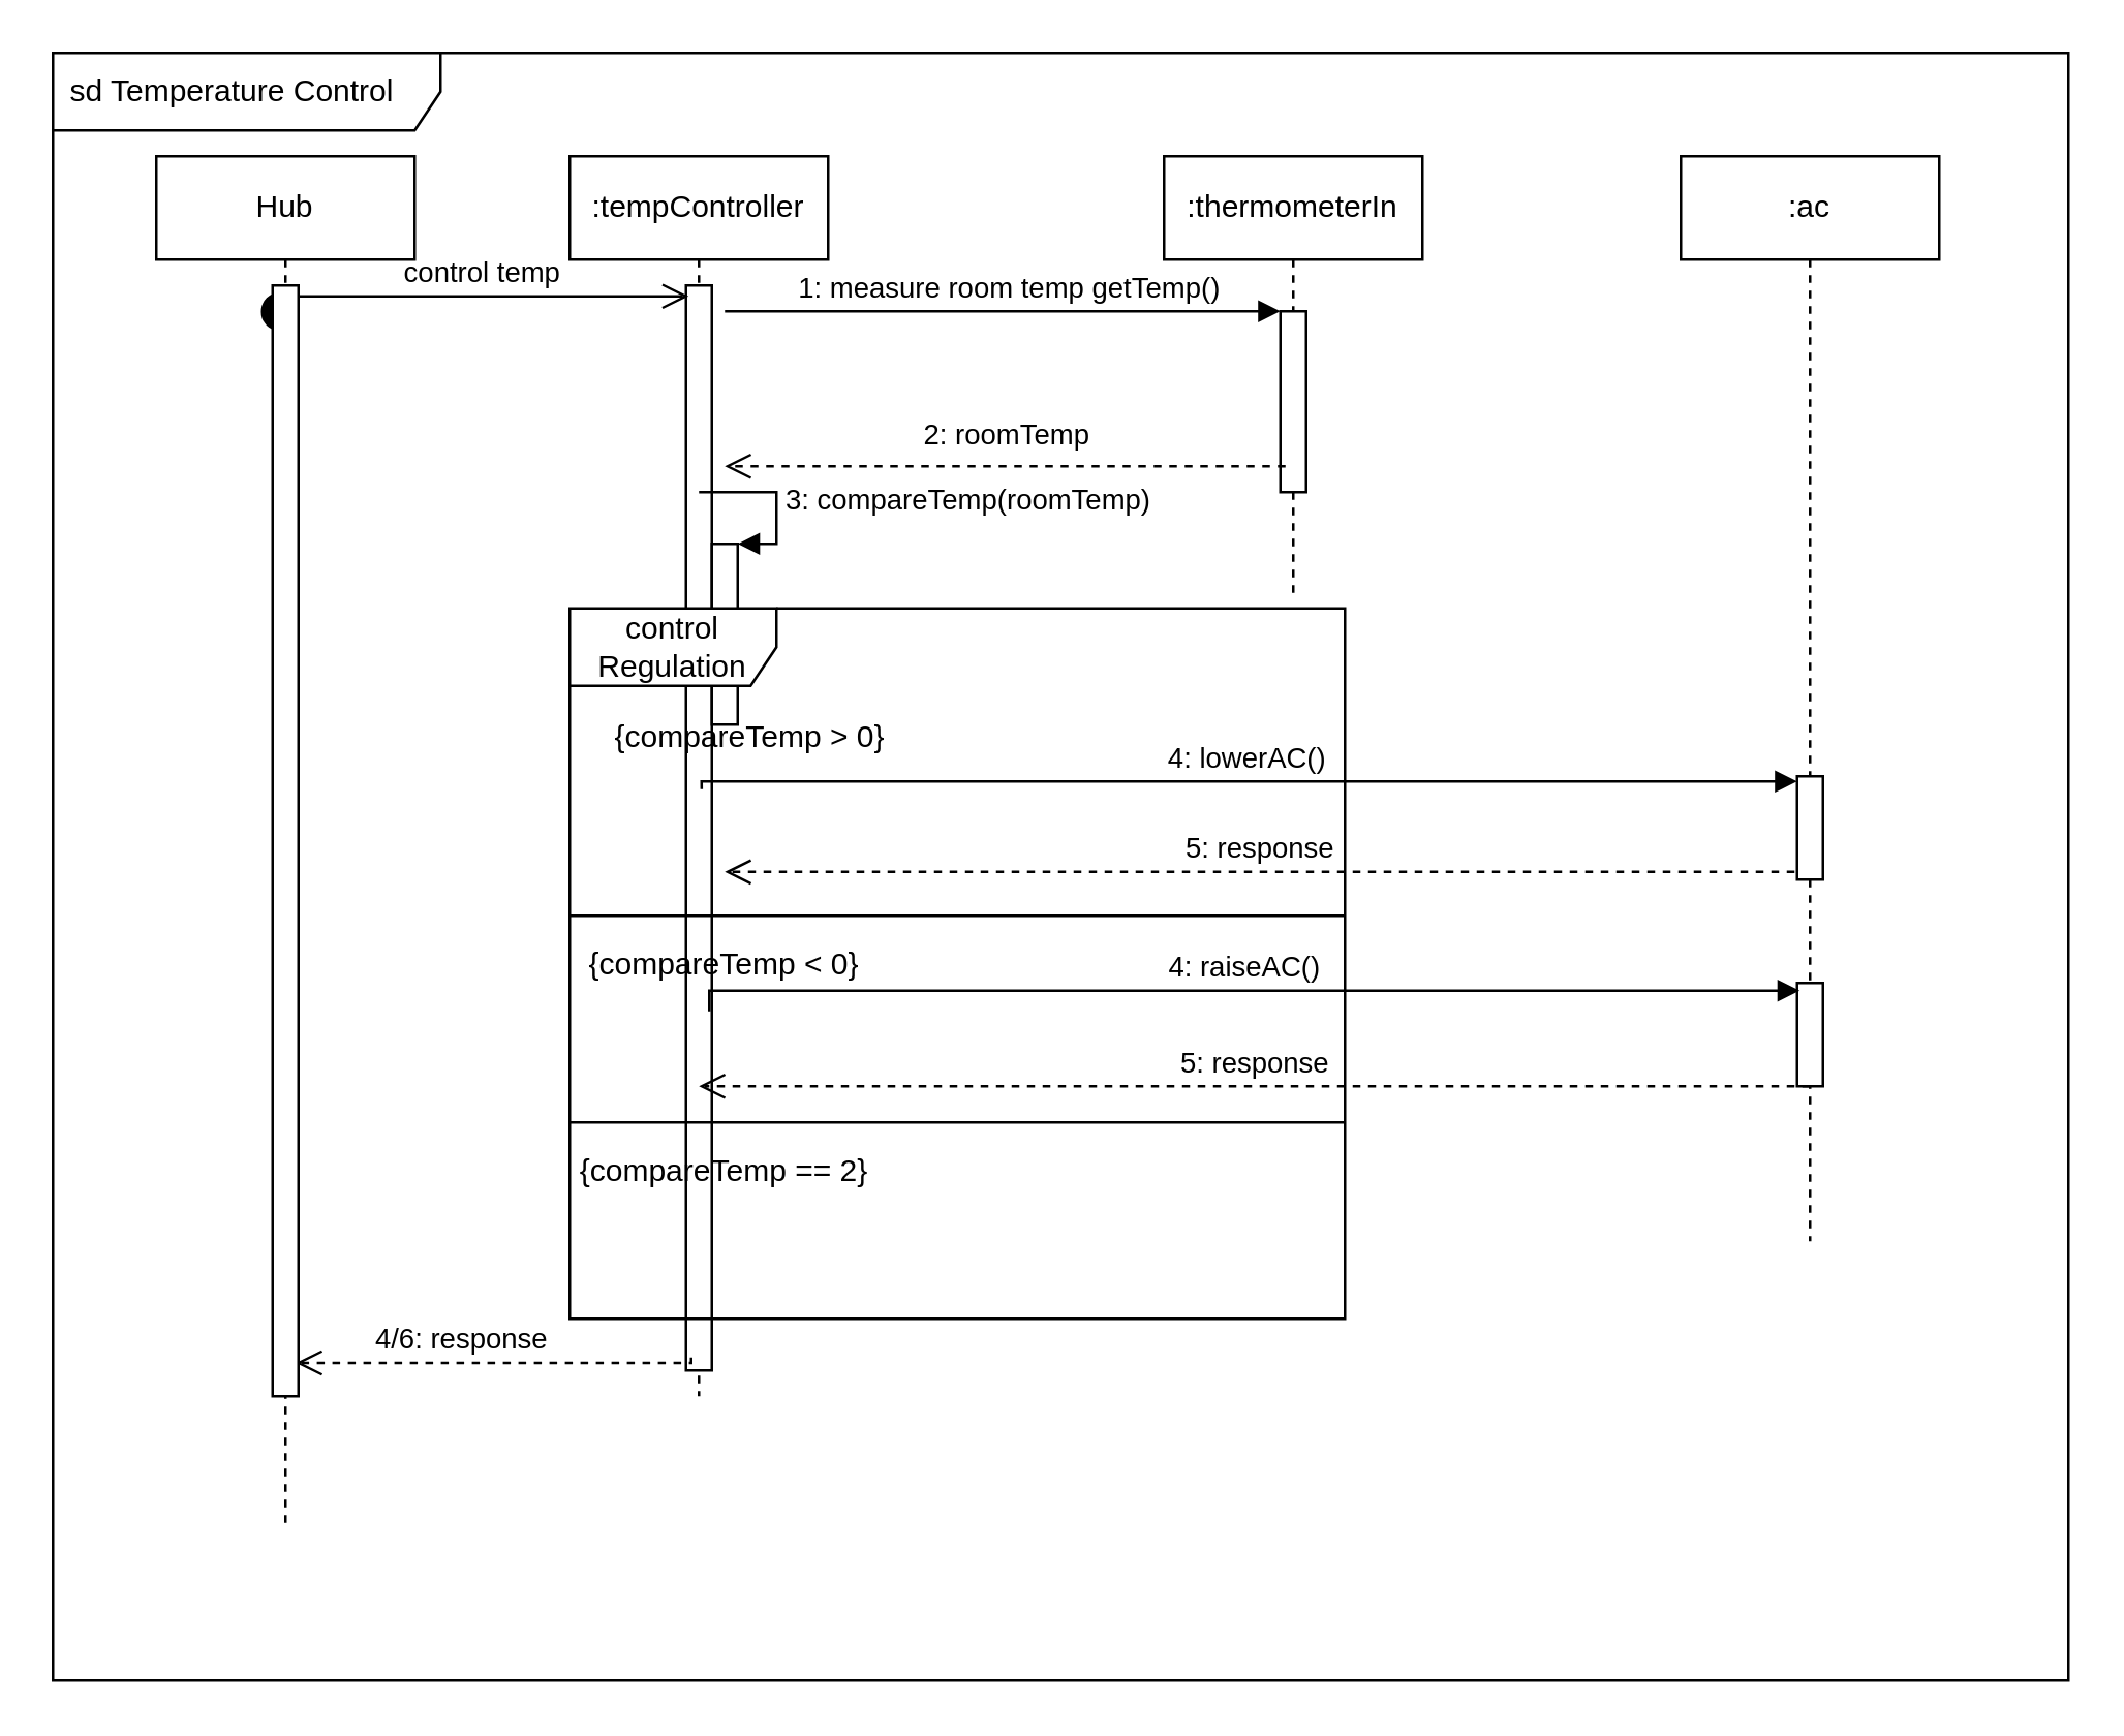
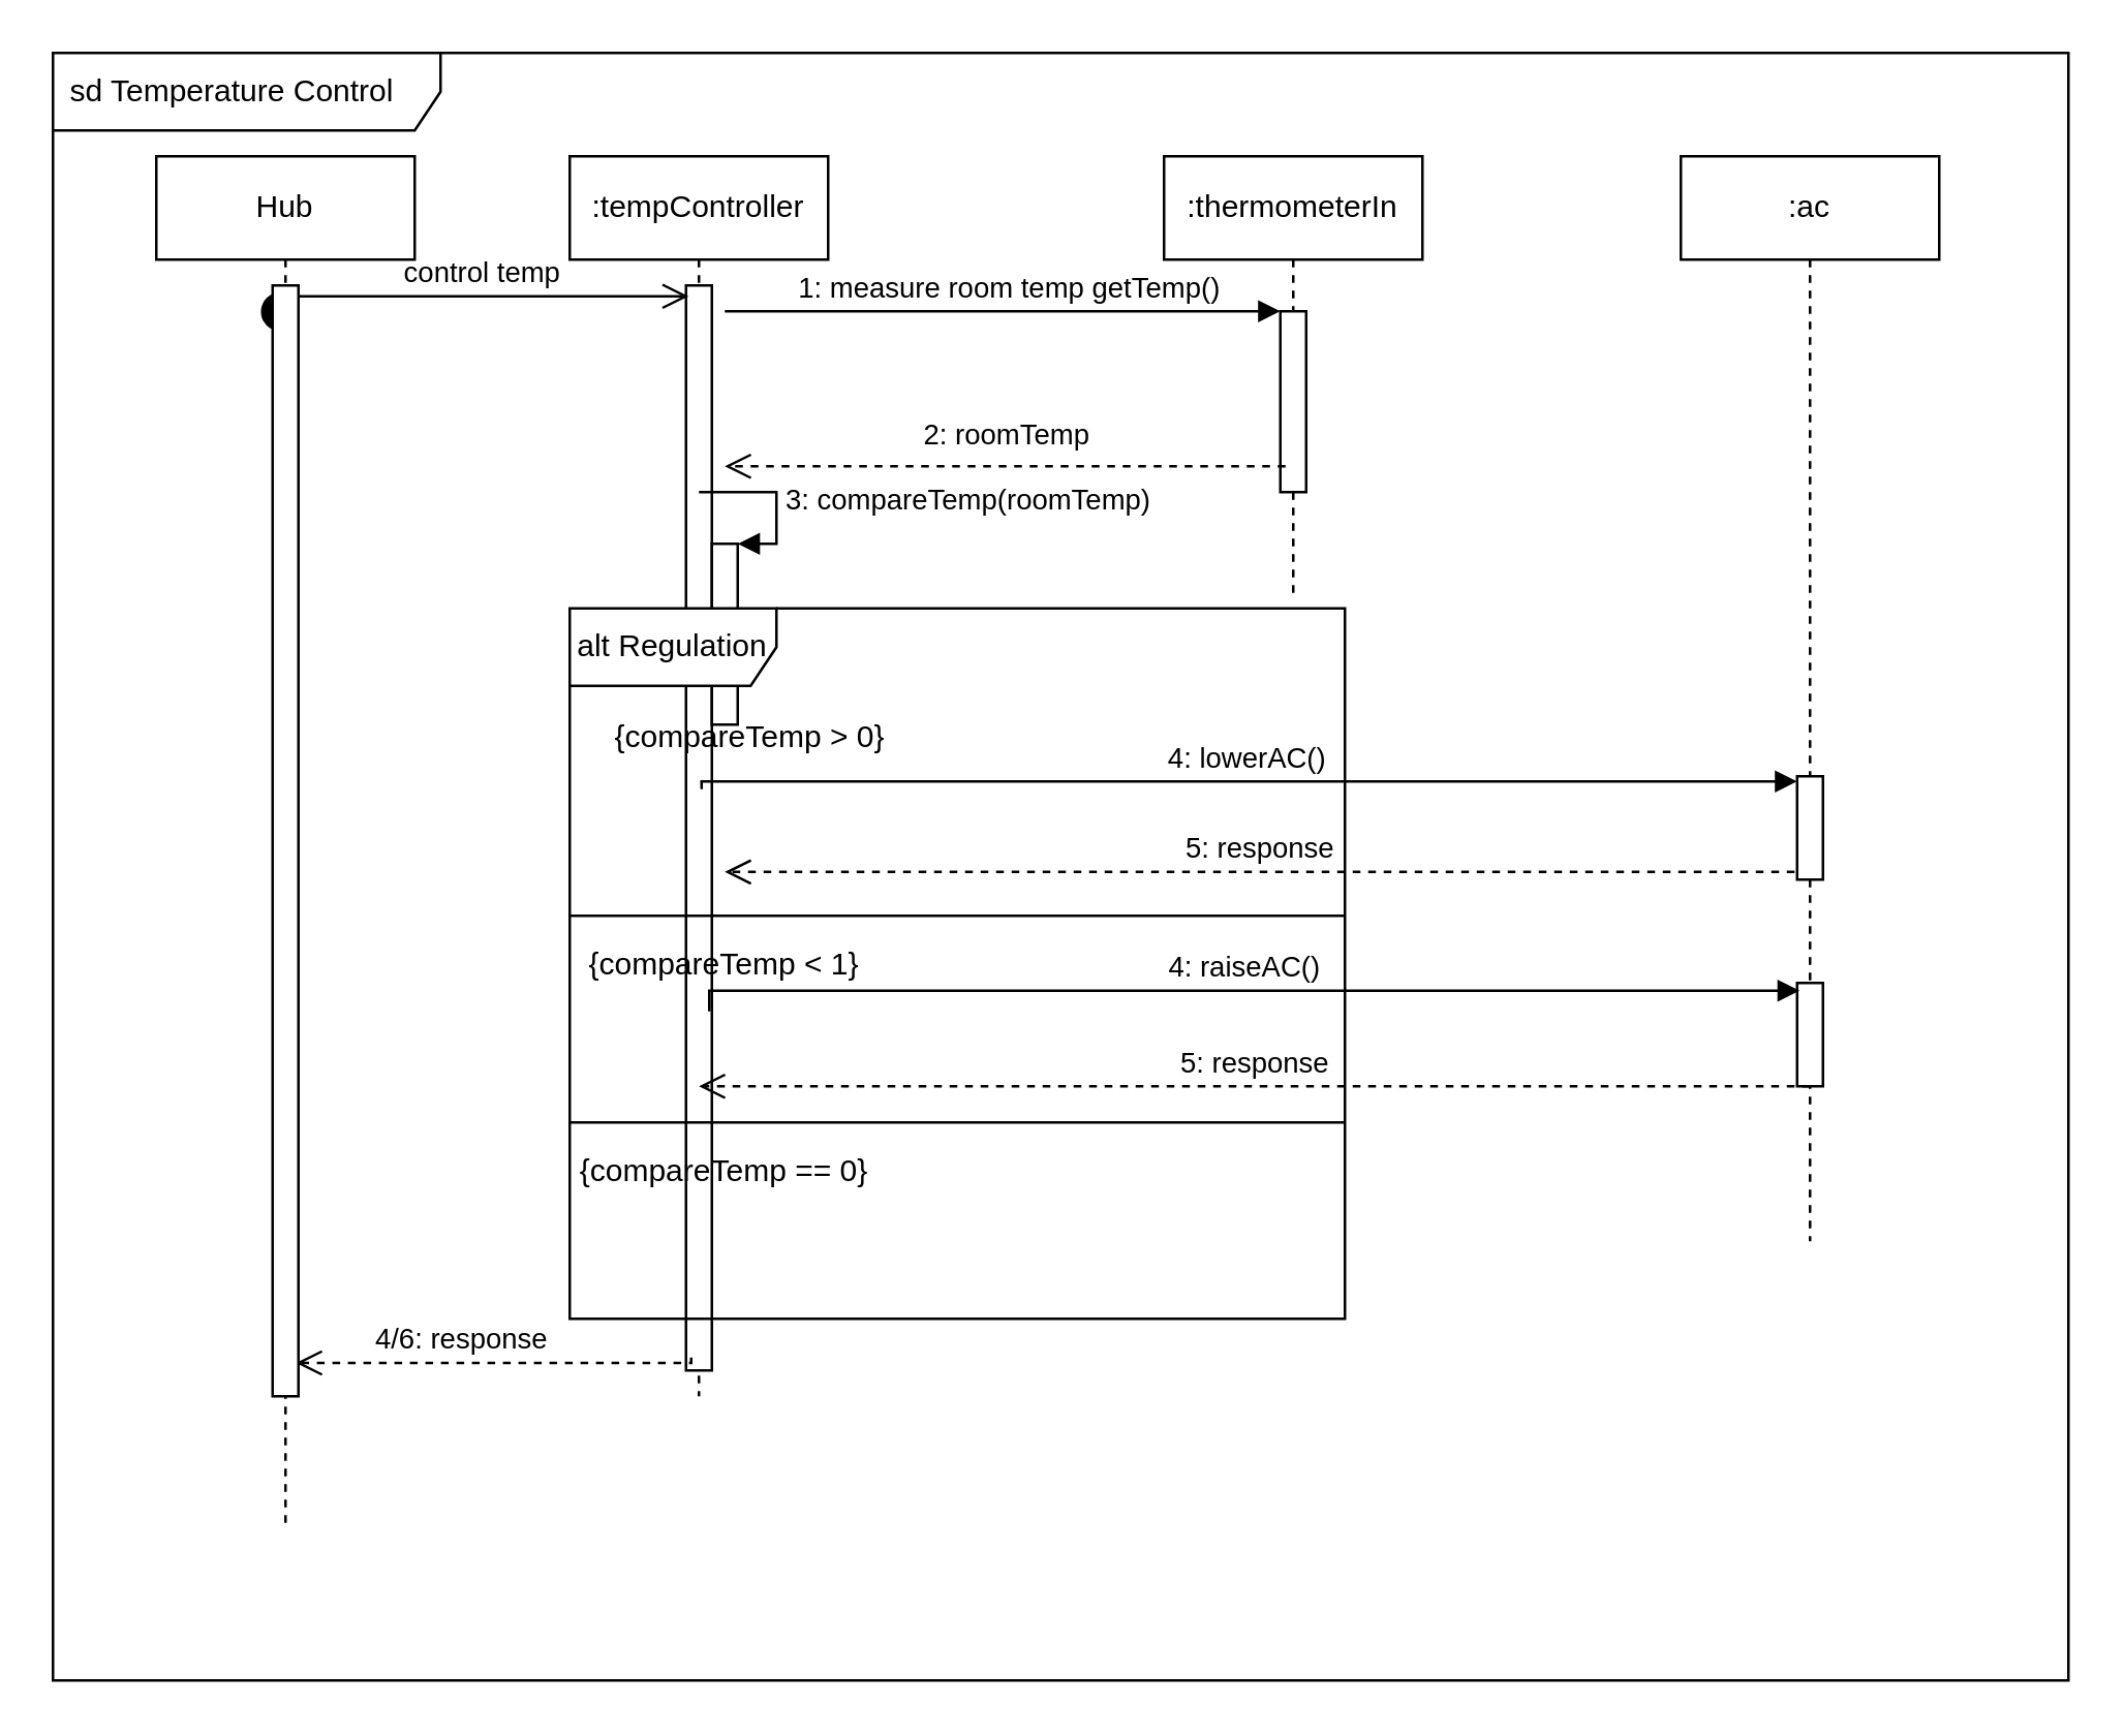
  <mxCell id="0" />
  <mxCell id="1" parent="0" />
  <mxCell id="2" value="sd Temperature Control" style="shape=umlFrame;whiteSpace=wrap;html=1;width=150;height=30;boundedLbl=1;verticalAlign=middle;align=left;spacingLeft=5;" vertex="1" parent="1"><mxGeometry x="20" y="20" width="780" height="630" as="geometry" /></mxCell>
  <mxCell id="3" value=":tempController" style="shape=umlLifeline;perimeter=lifelinePerimeter;whiteSpace=wrap;html=1;container=1;collapsible=0;recursiveResize=0;outlineConnect=0;" vertex="1" parent="1"><mxGeometry x="220" y="60" width="100" height="480" as="geometry" /></mxCell>
  <mxCell id="4" value="" style="points=[];perimeter=orthogonalPerimeter;rounded=0;shadow=0;strokeWidth=1;" vertex="1" parent="3"><mxGeometry x="45" y="50" width="10" height="420" as="geometry" /></mxCell>
  <mxCell id="5" value="1: measure room temp getTemp()" style="html=1;verticalAlign=bottom;endArrow=block;rounded=0;edgeStyle=orthogonalEdgeStyle;" edge="1" parent="3" target="9"><mxGeometry x="0.026" width="80" relative="1" as="geometry"><mxPoint x="60" y="60" as="sourcePoint" /><mxPoint x="140" y="50" as="targetPoint" /><Array as="points"><mxPoint x="60" y="60" /></Array><mxPoint as="offset" /></mxGeometry></mxCell>
  <mxCell id="6" value="" style="html=1;points=[];perimeter=orthogonalPerimeter;" vertex="1" parent="3"><mxGeometry x="55" y="150" width="10" height="70" as="geometry" /></mxCell>
  <mxCell id="7" value="3: compareTemp(roomTemp)" style="edgeStyle=orthogonalEdgeStyle;html=1;align=left;spacingLeft=2;endArrow=block;rounded=0;entryX=1;entryY=0;" edge="1" target="6" parent="3"><mxGeometry relative="1" as="geometry"><mxPoint x="50" y="130" as="sourcePoint" /><Array as="points"><mxPoint x="80" y="130" /></Array></mxGeometry></mxCell>
  <mxCell id="8" value=":thermometerIn" style="shape=umlLifeline;perimeter=lifelinePerimeter;whiteSpace=wrap;html=1;container=1;collapsible=0;recursiveResize=0;outlineConnect=0;" vertex="1" parent="1"><mxGeometry x="450" y="60" width="100" height="170" as="geometry" /></mxCell>
  <mxCell id="9" value="" style="html=1;points=[];perimeter=orthogonalPerimeter;" vertex="1" parent="8"><mxGeometry x="45" y="60" width="10" height="70" as="geometry" /></mxCell>
  <mxCell id="10" value="2: roomTemp" style="html=1;verticalAlign=bottom;endArrow=open;dashed=1;endSize=8;rounded=0;edgeStyle=orthogonalEdgeStyle;" edge="1" parent="1"><mxGeometry x="-0.001" y="-3" relative="1" as="geometry"><mxPoint x="280" y="180" as="targetPoint" /><mxPoint as="offset" /><mxPoint x="497" y="180" as="sourcePoint" /><Array as="points"><mxPoint x="497" y="180" /></Array></mxGeometry></mxCell>
- <mxCell id="11" value="control Regulation" style="shape=umlFrame;whiteSpace=wrap;html=1;width=80;height=30;" vertex="1" parent="1"><mxGeometry x="220" y="235" width="300" height="275" as="geometry" /></mxCell>
+ <mxCell id="11" value="alt Regulation" style="shape=umlFrame;whiteSpace=wrap;html=1;width=80;height=30;" vertex="1" parent="1"><mxGeometry x="220" y="235" width="300" height="275" as="geometry" /></mxCell>
  <mxCell id="12" value="" style="line;strokeWidth=1;fillColor=none;align=left;verticalAlign=middle;spacingTop=-1;spacingLeft=3;spacingRight=3;rotatable=0;labelPosition=right;points=[];portConstraint=eastwest;" vertex="1" parent="1"><mxGeometry x="220" y="350" width="300" height="8" as="geometry" /></mxCell>
  <mxCell id="13" value="{compareTemp &amp;gt; 0}" style="text;html=1;strokeColor=none;fillColor=none;align=center;verticalAlign=middle;whiteSpace=wrap;rounded=0;" vertex="1" parent="1"><mxGeometry x="230" y="270" width="120" height="30" as="geometry" /></mxCell>
  <mxCell id="14" value=":ac" style="shape=umlLifeline;perimeter=lifelinePerimeter;whiteSpace=wrap;html=1;container=1;collapsible=0;recursiveResize=0;outlineConnect=0;" vertex="1" parent="1"><mxGeometry x="650" y="60" width="100" height="420" as="geometry" /></mxCell>
  <mxCell id="15" value="" style="html=1;points=[];perimeter=orthogonalPerimeter;" vertex="1" parent="14"><mxGeometry x="45" y="240" width="10" height="40" as="geometry" /></mxCell>
  <mxCell id="16" value="" style="html=1;points=[];perimeter=orthogonalPerimeter;" vertex="1" parent="14"><mxGeometry x="45" y="320" width="10" height="40" as="geometry" /></mxCell>
  <mxCell id="17" value="4: lowerAC()" style="html=1;verticalAlign=bottom;endArrow=block;rounded=0;edgeStyle=orthogonalEdgeStyle;exitX=0.342;exitY=1.167;exitDx=0;exitDy=0;exitPerimeter=0;entryX=0;entryY=0.05;entryDx=0;entryDy=0;entryPerimeter=0;" edge="1" parent="1" source="13" target="15"><mxGeometry width="80" relative="1" as="geometry"><mxPoint x="500" y="240" as="sourcePoint" /><mxPoint x="580" y="240" as="targetPoint" /><Array as="points"><mxPoint x="271" y="302" /></Array></mxGeometry></mxCell>
  <mxCell id="18" value="" style="line;strokeWidth=1;fillColor=none;align=left;verticalAlign=middle;spacingTop=-1;spacingLeft=3;spacingRight=3;rotatable=0;labelPosition=right;points=[];portConstraint=eastwest;" vertex="1" parent="1"><mxGeometry x="220" y="430" width="300" height="8" as="geometry" /></mxCell>
- <mxCell id="19" value="{compareTemp &amp;lt; 0}" style="text;html=1;strokeColor=none;fillColor=none;align=center;verticalAlign=middle;whiteSpace=wrap;rounded=0;" vertex="1" parent="1"><mxGeometry x="220" y="358" width="120" height="30" as="geometry" /></mxCell>
+ <mxCell id="19" value="{compareTemp &amp;lt; 1}" style="text;html=1;strokeColor=none;fillColor=none;align=center;verticalAlign=middle;whiteSpace=wrap;rounded=0;" vertex="1" parent="1"><mxGeometry x="220" y="358" width="120" height="30" as="geometry" /></mxCell>
  <mxCell id="20" value="5: response" style="html=1;verticalAlign=bottom;endArrow=open;dashed=1;endSize=8;rounded=0;edgeStyle=orthogonalEdgeStyle;exitX=-0.1;exitY=0.925;exitDx=0;exitDy=0;exitPerimeter=0;entryX=0.2;entryY=0.371;entryDx=0;entryDy=0;entryPerimeter=0;" edge="1" parent="1" source="15" target="11"><mxGeometry relative="1" as="geometry"><mxPoint x="580" y="240" as="sourcePoint" /><mxPoint x="500" y="240" as="targetPoint" /></mxGeometry></mxCell>
- <mxCell id="21" value="{compareTemp == 2}" style="text;html=1;strokeColor=none;fillColor=none;align=center;verticalAlign=middle;whiteSpace=wrap;rounded=0;" vertex="1" parent="1"><mxGeometry x="220" y="438" width="120" height="30" as="geometry" /></mxCell>
+ <mxCell id="21" value="{compareTemp == 0}" style="text;html=1;strokeColor=none;fillColor=none;align=center;verticalAlign=middle;whiteSpace=wrap;rounded=0;" vertex="1" parent="1"><mxGeometry x="220" y="438" width="120" height="30" as="geometry" /></mxCell>
  <mxCell id="22" value="4: raiseAC()" style="html=1;verticalAlign=bottom;endArrow=block;rounded=0;edgeStyle=orthogonalEdgeStyle;exitX=0.45;exitY=1.1;exitDx=0;exitDy=0;exitPerimeter=0;entryX=0.1;entryY=0.075;entryDx=0;entryDy=0;entryPerimeter=0;" edge="1" parent="1" source="19" target="16"><mxGeometry width="80" relative="1" as="geometry"><mxPoint x="370" y="388" as="sourcePoint" /><mxPoint x="680" y="388" as="targetPoint" /><Array as="points"><mxPoint x="274" y="383" /></Array></mxGeometry></mxCell>
  <mxCell id="23" value="5: response" style="html=1;verticalAlign=bottom;endArrow=open;dashed=1;endSize=8;rounded=0;edgeStyle=orthogonalEdgeStyle;exitX=0.5;exitY=1.001;exitDx=0;exitDy=0;exitPerimeter=0;" edge="1" parent="1" source="16"><mxGeometry relative="1" as="geometry"><mxPoint x="674" y="420" as="sourcePoint" /><mxPoint x="270" y="420" as="targetPoint" /><Array as="points"><mxPoint x="690" y="420" /><mxPoint x="690" y="420" /></Array></mxGeometry></mxCell>
  <mxCell id="24" value="control temp" style="html=1;verticalAlign=bottom;startArrow=circle;startFill=1;endArrow=open;startSize=6;endSize=8;rounded=0;edgeStyle=orthogonalEdgeStyle;entryX=0.1;entryY=0.01;entryDx=0;entryDy=0;entryPerimeter=0;exitX=0.3;exitY=0.005;exitDx=0;exitDy=0;exitPerimeter=0;" edge="1" parent="1" source="27" target="4"><mxGeometry width="80" relative="1" as="geometry"><mxPoint x="150" y="114" as="sourcePoint" /><mxPoint x="230" y="120" as="targetPoint" /><Array as="points"><mxPoint x="108" y="114" /></Array></mxGeometry></mxCell>
  <mxCell id="25" value="4/6: response" style="html=1;verticalAlign=bottom;endArrow=open;dashed=1;endSize=8;rounded=0;edgeStyle=orthogonalEdgeStyle;exitX=0.2;exitY=0.988;exitDx=0;exitDy=0;exitPerimeter=0;entryX=0.9;entryY=0.97;entryDx=0;entryDy=0;entryPerimeter=0;" edge="1" parent="1" source="4" target="27"><mxGeometry x="0.175" relative="1" as="geometry"><mxPoint x="250" y="530" as="sourcePoint" /><mxPoint x="170" y="525" as="targetPoint" /><Array as="points"><mxPoint x="267" y="527" /></Array><mxPoint as="offset" /></mxGeometry></mxCell>
  <mxCell id="26" value="Hub" style="shape=umlLifeline;perimeter=lifelinePerimeter;whiteSpace=wrap;html=1;container=1;collapsible=0;recursiveResize=0;outlineConnect=0;" vertex="1" parent="1"><mxGeometry x="60" y="60" width="100" height="530" as="geometry" /></mxCell>
  <mxCell id="27" value="" style="html=1;points=[];perimeter=orthogonalPerimeter;" vertex="1" parent="26"><mxGeometry x="45" y="50" width="10" height="430" as="geometry" /></mxCell>
